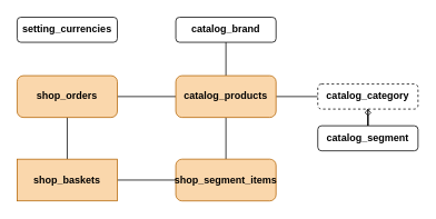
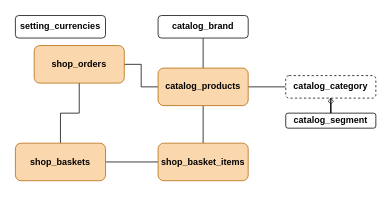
  <mxCell id="0" />
  <mxCell id="1" parent="0" />
  <mxCell id="2" value="&lt;b&gt;setting_currencies&lt;/b&gt;" style="rounded=1;whiteSpace=wrap;html=1;" vertex="1" parent="1"><mxGeometry x="20" y="20" width="120" height="30" as="geometry" /></mxCell>
  <mxCell id="3" style="edgeStyle=orthogonalEdgeStyle;rounded=0;orthogonalLoop=1;jettySize=auto;html=1;entryX=0.5;entryY=0;entryDx=0;entryDy=0;endArrow=none;endFill=0;" edge="1" parent="1" source="5" target="7"><mxGeometry relative="1" as="geometry" /></mxCell>
  <mxCell id="4" style="edgeStyle=orthogonalEdgeStyle;rounded=0;orthogonalLoop=1;jettySize=auto;html=1;endArrow=none;endFill=0;" edge="1" parent="1" source="5" target="12"><mxGeometry relative="1" as="geometry" /></mxCell>
- <mxCell id="5" value="&lt;b&gt;shop_orders&lt;/b&gt;" style="rounded=1;whiteSpace=wrap;html=1;fillColor=#fad7ac;strokeColor=#b46504;" vertex="1" parent="1"><mxGeometry x="20" y="90" width="120" height="50" as="geometry" /></mxCell>
+ <mxCell id="5" value="&lt;b&gt;shop_orders&lt;/b&gt;" style="rounded=1;whiteSpace=wrap;html=1;fillColor=#fad7ac;strokeColor=#b46504;" vertex="1" parent="1"><mxGeometry x="45" y="60" width="120" height="50" as="geometry" /></mxCell>
  <mxCell id="6" style="edgeStyle=orthogonalEdgeStyle;rounded=0;orthogonalLoop=1;jettySize=auto;html=1;entryX=0;entryY=0.5;entryDx=0;entryDy=0;endArrow=none;endFill=0;" edge="1" parent="1" source="7" target="9"><mxGeometry relative="1" as="geometry" /></mxCell>
- <mxCell id="7" value="&lt;b&gt;shop_baskets&lt;/b&gt;" style="whiteSpace=wrap;html=1;fillColor=#fad7ac;strokeColor=#b46504;rounded=0;" vertex="1" parent="1"><mxGeometry x="20" y="190" width="120" height="50" as="geometry" /></mxCell>
+ <mxCell id="7" value="&lt;b&gt;shop_baskets&lt;/b&gt;" style="rounded=1;whiteSpace=wrap;html=1;fillColor=#fad7ac;strokeColor=#b46504;" vertex="1" parent="1"><mxGeometry x="20" y="190" width="120" height="50" as="geometry" /></mxCell>
  <mxCell id="8" style="edgeStyle=orthogonalEdgeStyle;rounded=0;orthogonalLoop=1;jettySize=auto;html=1;entryX=0.5;entryY=1;entryDx=0;entryDy=0;endArrow=none;endFill=0;" edge="1" parent="1" source="9" target="12"><mxGeometry relative="1" as="geometry" /></mxCell>
- <mxCell id="9" value="&lt;div&gt;&lt;b&gt;shop_segment_items&lt;/b&gt;&lt;/div&gt;" style="rounded=1;whiteSpace=wrap;html=1;fillColor=#fad7ac;strokeColor=#b46504;" vertex="1" parent="1"><mxGeometry x="210" y="190" width="120" height="50" as="geometry" /></mxCell>
+ <mxCell id="9" value="&lt;div&gt;&lt;b&gt;shop_basket_items&lt;/b&gt;&lt;/div&gt;" style="rounded=1;whiteSpace=wrap;html=1;fillColor=#fad7ac;strokeColor=#b46504;" vertex="1" parent="1"><mxGeometry x="210" y="190" width="120" height="50" as="geometry" /></mxCell>
  <mxCell id="10" style="edgeStyle=orthogonalEdgeStyle;rounded=0;orthogonalLoop=1;jettySize=auto;html=1;entryX=0;entryY=0.5;entryDx=0;entryDy=0;endArrow=none;endFill=0;" edge="1" parent="1" source="12" target="14"><mxGeometry relative="1" as="geometry" /></mxCell>
  <mxCell id="11" style="edgeStyle=orthogonalEdgeStyle;rounded=0;orthogonalLoop=1;jettySize=auto;html=1;entryX=0.5;entryY=1;entryDx=0;entryDy=0;endArrow=none;endFill=0;" edge="1" parent="1" source="12" target="13"><mxGeometry relative="1" as="geometry" /></mxCell>
  <mxCell id="12" value="&lt;b&gt;catalog_products&lt;/b&gt;" style="rounded=1;whiteSpace=wrap;html=1;fillColor=#fad7ac;strokeColor=#b46504;" vertex="1" parent="1"><mxGeometry x="210" y="90" width="120" height="50" as="geometry" /></mxCell>
  <mxCell id="13" value="&lt;b&gt;catalog_brand&lt;/b&gt;" style="rounded=1;whiteSpace=wrap;html=1;" vertex="1" parent="1"><mxGeometry x="210" y="20" width="120" height="30" as="geometry" /></mxCell>
  <mxCell id="14" value="&lt;b&gt;catalog_category&lt;/b&gt;" style="rounded=1;whiteSpace=wrap;html=1;dashed=1;" vertex="1" parent="1"><mxGeometry x="380" y="100" width="120" height="30" as="geometry" /></mxCell>
  <mxCell id="15" style="edgeStyle=orthogonalEdgeStyle;rounded=0;orthogonalLoop=1;jettySize=auto;html=1;endArrow=diamond;endFill=0;exitX=0.5;exitY=0;exitDx=0;exitDy=0;" edge="1" parent="1" source="16" target="14"><mxGeometry relative="1" as="geometry" /></mxCell>
- <mxCell id="16" value="&lt;b&gt;catalog_segment&lt;/b&gt;" style="rounded=1;whiteSpace=wrap;html=1;" vertex="1" parent="1"><mxGeometry x="380" y="150" width="120" height="30" as="geometry" /></mxCell>
+ <mxCell id="16" value="&lt;b&gt;catalog_segment&lt;/b&gt;" style="rounded=1;whiteSpace=wrap;html=1;" vertex="1" parent="1"><mxGeometry x="380" y="150" width="120" height="20" as="geometry" /></mxCell>
